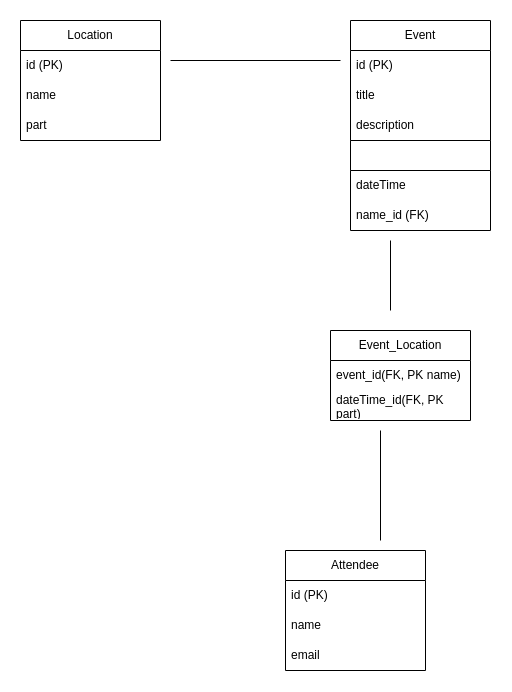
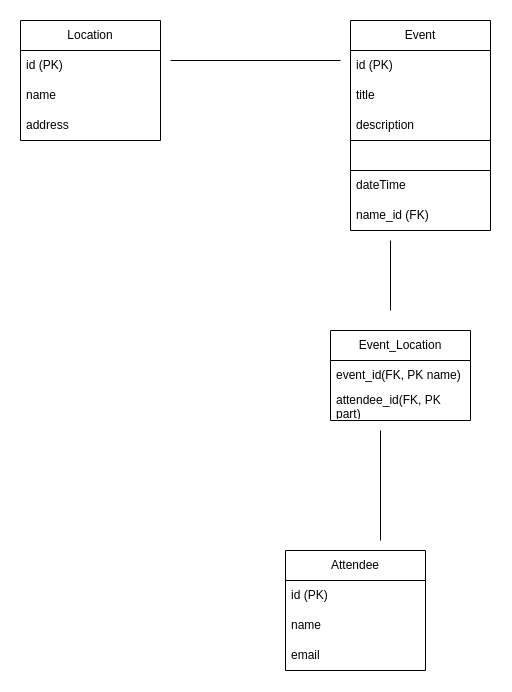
  <mxCell id="0" />
  <mxCell id="1" parent="0" />
  <mxCell id="2" value="Location" style="swimlane;fontStyle=0;childLayout=stackLayout;horizontal=1;startSize=30;horizontalStack=0;resizeParent=1;resizeParentMax=0;resizeLast=0;collapsible=1;marginBottom=0;whiteSpace=wrap;html=1;" parent="1" vertex="1"><mxGeometry x="20" y="20" width="140" height="120" as="geometry" /></mxCell>
  <mxCell id="3" value="id (PK)" style="text;strokeColor=none;fillColor=none;align=left;verticalAlign=middle;spacingLeft=4;spacingRight=4;overflow=hidden;points=[[0,0.5],[1,0.5]];portConstraint=eastwest;rotatable=0;whiteSpace=wrap;html=1;" parent="2" vertex="1"><mxGeometry y="30" width="140" height="30" as="geometry" /></mxCell>
  <mxCell id="4" value="name" style="text;strokeColor=none;fillColor=none;align=left;verticalAlign=middle;spacingLeft=4;spacingRight=4;overflow=hidden;points=[[0,0.5],[1,0.5]];portConstraint=eastwest;rotatable=0;whiteSpace=wrap;html=1;" parent="2" vertex="1"><mxGeometry y="60" width="140" height="30" as="geometry" /></mxCell>
- <mxCell id="5" value="part" style="text;strokeColor=none;fillColor=none;align=left;verticalAlign=middle;spacingLeft=4;spacingRight=4;overflow=hidden;points=[[0,0.5],[1,0.5]];portConstraint=eastwest;rotatable=0;whiteSpace=wrap;html=1;" parent="2" vertex="1"><mxGeometry y="90" width="140" height="30" as="geometry" /></mxCell>
+ <mxCell id="5" value="address" style="text;strokeColor=none;fillColor=none;align=left;verticalAlign=middle;spacingLeft=4;spacingRight=4;overflow=hidden;points=[[0,0.5],[1,0.5]];portConstraint=eastwest;rotatable=0;whiteSpace=wrap;html=1;" parent="2" vertex="1"><mxGeometry y="90" width="140" height="30" as="geometry" /></mxCell>
  <mxCell id="6" value="Event" style="swimlane;fontStyle=0;childLayout=stackLayout;horizontal=1;startSize=30;horizontalStack=0;resizeParent=1;resizeParentMax=0;resizeLast=0;collapsible=1;marginBottom=0;whiteSpace=wrap;html=1;" parent="1" vertex="1"><mxGeometry x="350" y="20" width="140" height="120" as="geometry" /></mxCell>
  <mxCell id="7" value="id (PK)" style="text;strokeColor=none;fillColor=none;align=left;verticalAlign=middle;spacingLeft=4;spacingRight=4;overflow=hidden;points=[[0,0.5],[1,0.5]];portConstraint=eastwest;rotatable=0;whiteSpace=wrap;html=1;" parent="6" vertex="1"><mxGeometry y="30" width="140" height="30" as="geometry" /></mxCell>
  <mxCell id="8" value="title" style="text;strokeColor=none;fillColor=none;align=left;verticalAlign=middle;spacingLeft=4;spacingRight=4;overflow=hidden;points=[[0,0.5],[1,0.5]];portConstraint=eastwest;rotatable=0;whiteSpace=wrap;html=1;" parent="6" vertex="1"><mxGeometry y="60" width="140" height="30" as="geometry" /></mxCell>
  <mxCell id="9" value="description" style="text;strokeColor=none;fillColor=none;align=left;verticalAlign=middle;spacingLeft=4;spacingRight=4;overflow=hidden;points=[[0,0.5],[1,0.5]];portConstraint=eastwest;rotatable=0;whiteSpace=wrap;html=1;" parent="6" vertex="1"><mxGeometry y="90" width="140" height="30" as="geometry" /></mxCell>
  <mxCell id="10" value="Event_Location" style="swimlane;fontStyle=0;childLayout=stackLayout;horizontal=1;startSize=30;horizontalStack=0;resizeParent=1;resizeParentMax=0;resizeLast=0;collapsible=1;marginBottom=0;whiteSpace=wrap;html=1;" parent="1" vertex="1"><mxGeometry x="330" y="330" width="140" height="90" as="geometry" /></mxCell>
  <mxCell id="11" value="event_id(FK, PK name)" style="text;strokeColor=none;fillColor=none;align=left;verticalAlign=middle;spacingLeft=4;spacingRight=4;overflow=hidden;points=[[0,0.5],[1,0.5]];portConstraint=eastwest;rotatable=0;whiteSpace=wrap;html=1;" parent="10" vertex="1"><mxGeometry y="30" width="140" height="30" as="geometry" /></mxCell>
- <mxCell id="12" value="dateTime_id(FK, PK part)" style="text;strokeColor=none;fillColor=none;align=left;verticalAlign=middle;spacingLeft=4;spacingRight=4;overflow=hidden;points=[[0,0.5],[1,0.5]];portConstraint=eastwest;rotatable=0;whiteSpace=wrap;html=1;" parent="10" vertex="1"><mxGeometry y="60" width="140" height="30" as="geometry" /></mxCell>
+ <mxCell id="12" value="attendee_id(FK, PK part)" style="text;strokeColor=none;fillColor=none;align=left;verticalAlign=middle;spacingLeft=4;spacingRight=4;overflow=hidden;points=[[0,0.5],[1,0.5]];portConstraint=eastwest;rotatable=0;whiteSpace=wrap;html=1;" parent="10" vertex="1"><mxGeometry y="60" width="140" height="30" as="geometry" /></mxCell>
  <mxCell id="13" value="Attendee" style="swimlane;fontStyle=0;childLayout=stackLayout;horizontal=1;startSize=30;horizontalStack=0;resizeParent=1;resizeParentMax=0;resizeLast=0;collapsible=1;marginBottom=0;whiteSpace=wrap;html=1;" parent="1" vertex="1"><mxGeometry x="285" y="550" width="140" height="120" as="geometry" /></mxCell>
  <mxCell id="14" value="id (PK)" style="text;strokeColor=none;fillColor=none;align=left;verticalAlign=middle;spacingLeft=4;spacingRight=4;overflow=hidden;points=[[0,0.5],[1,0.5]];portConstraint=eastwest;rotatable=0;whiteSpace=wrap;html=1;" parent="13" vertex="1"><mxGeometry y="30" width="140" height="30" as="geometry" /></mxCell>
  <mxCell id="15" value="name" style="text;strokeColor=none;fillColor=none;align=left;verticalAlign=middle;spacingLeft=4;spacingRight=4;overflow=hidden;points=[[0,0.5],[1,0.5]];portConstraint=eastwest;rotatable=0;whiteSpace=wrap;html=1;" parent="13" vertex="1"><mxGeometry y="60" width="140" height="30" as="geometry" /></mxCell>
  <mxCell id="16" value="email" style="text;strokeColor=none;fillColor=none;align=left;verticalAlign=middle;spacingLeft=4;spacingRight=4;overflow=hidden;points=[[0,0.5],[1,0.5]];portConstraint=eastwest;rotatable=0;whiteSpace=wrap;html=1;" parent="13" vertex="1"><mxGeometry y="90" width="140" height="30" as="geometry" /></mxCell>
  <mxCell id="17" value="" style="swimlane;fontStyle=0;childLayout=stackLayout;horizontal=1;startSize=30;horizontalStack=0;resizeParent=1;resizeParentMax=0;resizeLast=0;collapsible=1;marginBottom=0;whiteSpace=wrap;html=1;" parent="1" vertex="1"><mxGeometry x="350" y="140" width="140" height="90" as="geometry"><mxRectangle x="500" y="250" width="50" height="40" as="alternateBounds" /></mxGeometry></mxCell>
  <mxCell id="18" value="dateTime" style="text;strokeColor=none;fillColor=none;align=left;verticalAlign=middle;spacingLeft=4;spacingRight=4;overflow=hidden;points=[[0,0.5],[1,0.5]];portConstraint=eastwest;rotatable=0;whiteSpace=wrap;html=1;" parent="17" vertex="1"><mxGeometry y="30" width="140" height="30" as="geometry" /></mxCell>
  <mxCell id="19" value="name_id (FK)" style="text;strokeColor=none;fillColor=none;align=left;verticalAlign=middle;spacingLeft=4;spacingRight=4;overflow=hidden;points=[[0,0.5],[1,0.5]];portConstraint=eastwest;rotatable=0;whiteSpace=wrap;html=1;" parent="17" vertex="1"><mxGeometry y="60" width="140" height="30" as="geometry" /></mxCell>
  <mxCell id="20" value="" style="endArrow=none;html=1;rounded=0;" parent="1" edge="1"><mxGeometry width="50" height="50" relative="1" as="geometry"><mxPoint x="380" y="540" as="sourcePoint" /><mxPoint x="380" y="430" as="targetPoint" /></mxGeometry></mxCell>
  <mxCell id="21" value="" style="endArrow=none;html=1;rounded=0;" parent="1" edge="1"><mxGeometry width="50" height="50" relative="1" as="geometry"><mxPoint x="390" y="310" as="sourcePoint" /><mxPoint x="390" y="240" as="targetPoint" /></mxGeometry></mxCell>
  <mxCell id="22" value="" style="endArrow=none;html=1;rounded=0;" parent="1" edge="1"><mxGeometry width="50" height="50" relative="1" as="geometry"><mxPoint x="170" y="60" as="sourcePoint" /><mxPoint x="340" y="60" as="targetPoint" /></mxGeometry></mxCell>
